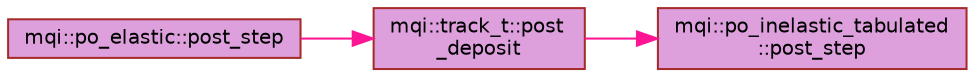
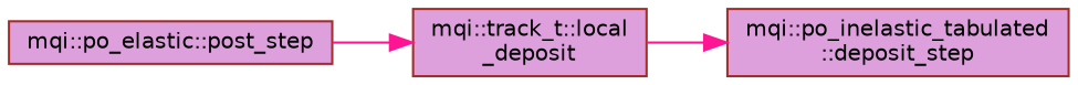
  digraph {
    rankdir=RL
    node [color=brown fillcolor=plum fontname=Helvetica fontsize=10 shape=box style=filled]
    edge [color=deeppink dir=back fontname=Helvetica fontsize=10 labelfontname=Helvetica labelfontsize=10 style=solid]
-   n1 [fontcolor=black height=0.2 label="mqi::track_t::post\l_deposit" width=0.4]
+   n1 [fontcolor=black height=0.2 label="mqi::track_t::local\l_deposit" width=0.4]
    n2 [height=0.2 label="mqi::po_elastic::post_step" width=0.4]
-   n3 [height=0.2 label="mqi::po_inelastic_tabulated\l::post_step" width=0.4]
+   n3 [height=0.2 label="mqi::po_inelastic_tabulated\l::deposit_step" width=0.4]
    n1 -> n2
    n3 -> n1
  }
